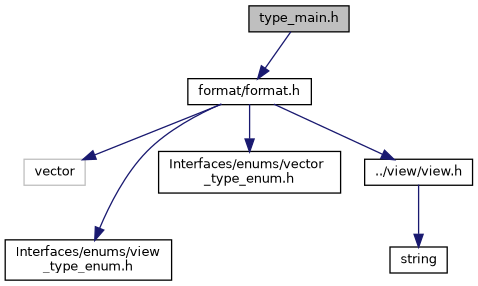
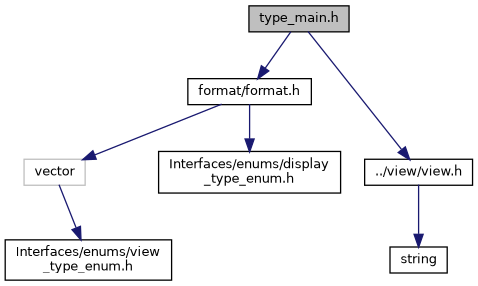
  digraph {
    node [color=black fillcolor=white fontname=Helvetica fontsize=10 shape=record style=filled]
    edge [color=midnightblue fontname=Helvetica fontsize=10 labelfontname=Helvetica labelfontsize=10 style=solid]
    n1 [fillcolor=grey75 fontcolor=black height=0.2 label="type_main.h" width=0.4]
    n2 [height=0.2 label="format/format.h" width=0.4]
    n3 [color=grey75 height=0.2 label=vector width=0.4]
    n4 [height=0.2 label="Interfaces/enums/view\l_type_enum.h" width=0.4]
-   n5 [height=0.2 label="Interfaces/enums/vector\l_type_enum.h" width=0.4]
+   n5 [height=0.2 label="Interfaces/enums/display\l_type_enum.h" width=0.4]
    n6 [height=0.2 label="../view/view.h" width=0.4]
    n7 [height=0.2 label=string width=0.4]
    n1 -> n2
    n2 -> n3
-   n2 -> n4
+   n3 -> n4
    n2 -> n5
-   n2 -> n6
+   n1 -> n6
    n6 -> n7
  }
